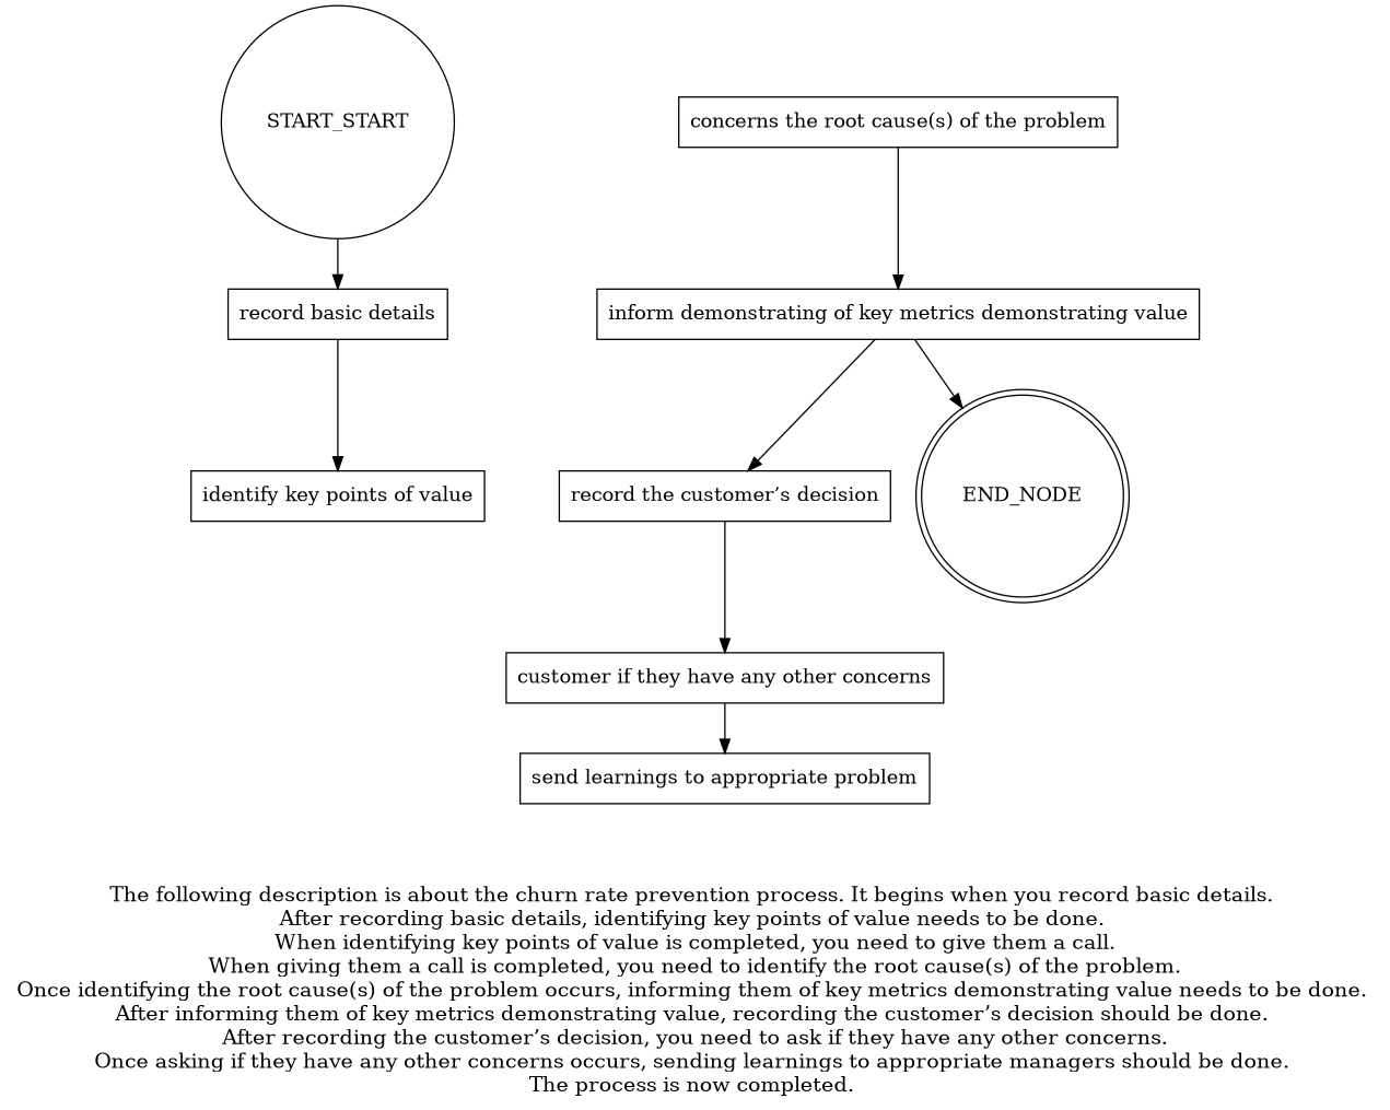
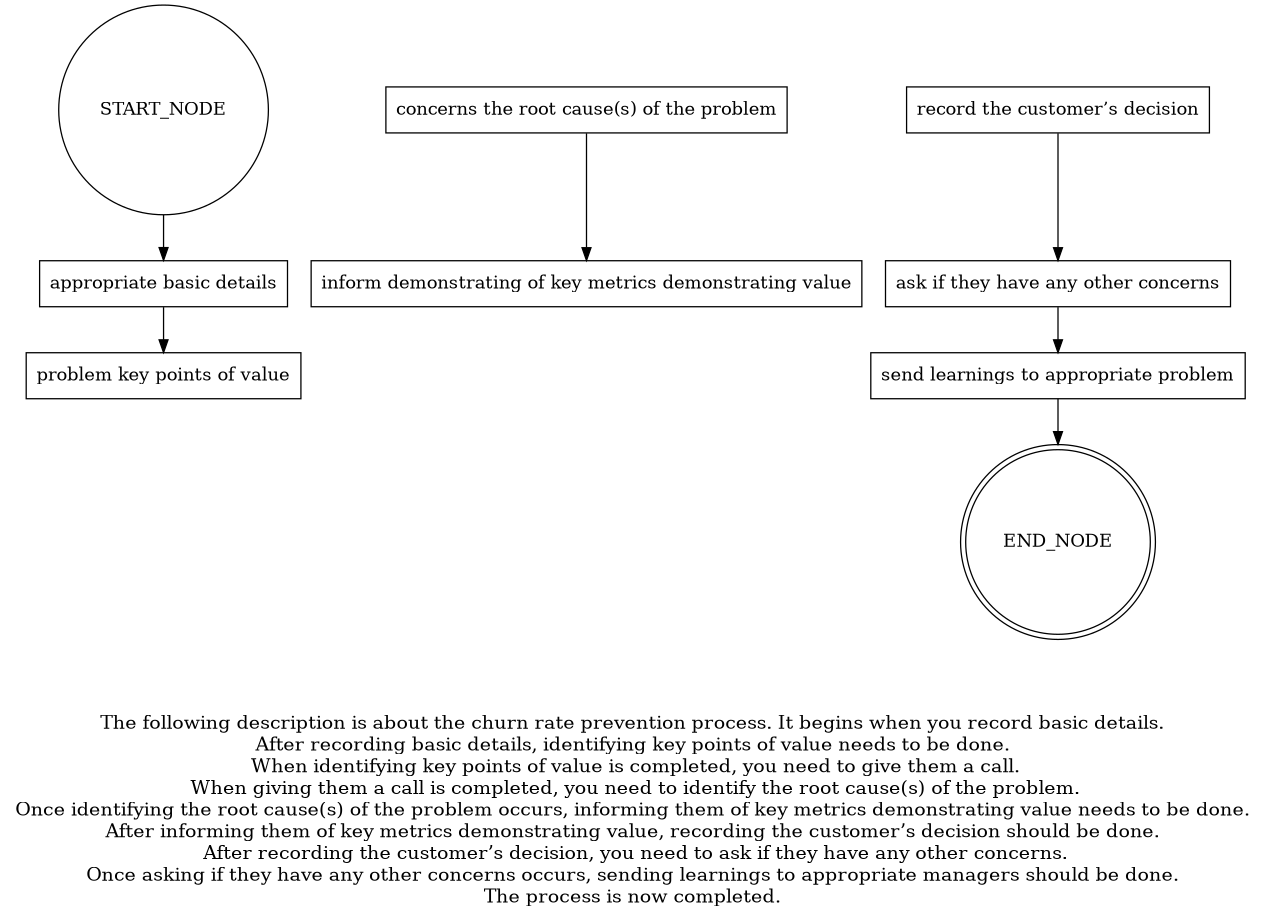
  digraph {
    fontsize=15
    label="\n\n\nThe following description is about the churn rate prevention process. It begins when you record basic details. \nAfter recording basic details, identifying key points of value needs to be done. \nWhen identifying key points of value is completed, you need to give them a call.\nWhen giving them a call is completed, you need to identify the root cause(s) of the problem.\nOnce identifying the root cause(s) of the problem occurs, informing them of key metrics demonstrating value needs to be done. \nAfter informing them of key metrics demonstrating value, recording the customer’s decision should be done. \nAfter recording the customer’s decision, you need to ask if they have any other concerns.\nOnce asking if they have any other concerns occurs, sending learnings to appropriate managers should be done. \nThe process is now completed. \n"
    rankdir=TB
    node [shape=box]
-   "record basic details"
-   "identify key points of value"
+   "record basic details" [label="appropriate basic details"]
+   "identify key points of value" [label="problem key points of value"]
    n3 [label="concerns the root cause(s) of the problem"]
    n4 [label="inform demonstrating of key metrics demonstrating value"]
    "record the customer’s decision"
-   "ask if they have any other concerns" [label="customer if they have any other concerns"]
+   "ask if they have any other concerns"
    n7 [label="send learnings to appropriate problem"]
    END_NODE [shape=doublecircle width=0.2]
-   START_NODE [shape=circle width=0.3 label=START_START]
+   START_NODE [shape=circle width=0.3]
    subgraph sub_1 {
      "record basic details"
      "identify key points of value"
      n3
      n4
      "record the customer’s decision"
      "ask if they have any other concerns"
      n7
    }
    "record basic details" -> "identify key points of value"
    n3 -> n4
-   n4 -> "record the customer’s decision"
    "record the customer’s decision" -> "ask if they have any other concerns"
    "ask if they have any other concerns" -> n7
-   n4 -> END_NODE
+   n7 -> END_NODE
    START_NODE -> "record basic details"
  }
